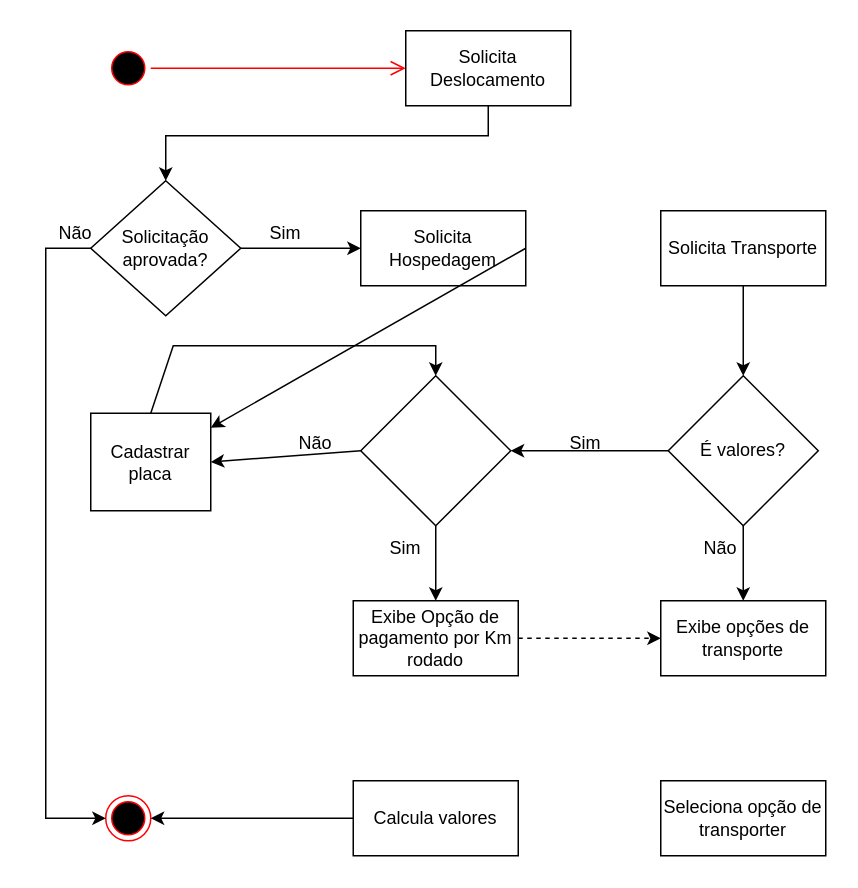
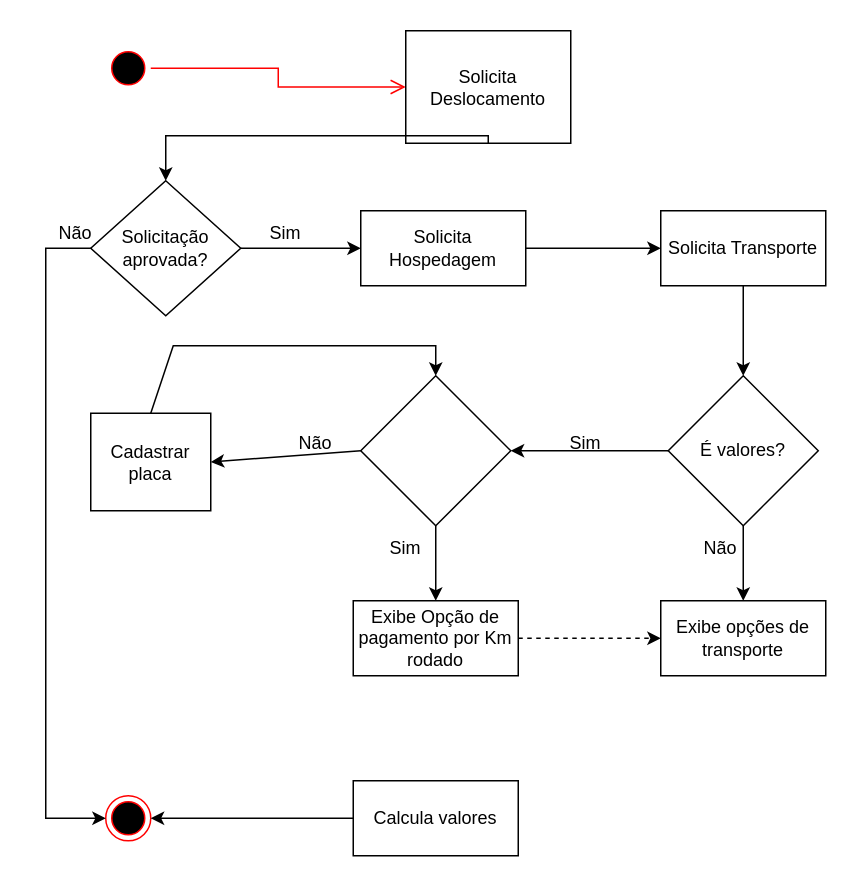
  <mxCell id="0" />
  <mxCell id="1" parent="0" />
  <mxCell id="2" value="" style="ellipse;html=1;shape=startState;fillColor=#000000;strokeColor=#ff0000;" vertex="1" parent="1"><mxGeometry x="70" y="30" width="30" height="30" as="geometry" /></mxCell>
  <mxCell id="3" value="" style="edgeStyle=orthogonalEdgeStyle;html=1;verticalAlign=bottom;endArrow=open;endSize=8;strokeColor=#ff0000;rounded=0;" edge="1" source="2" parent="1" target="4"><mxGeometry relative="1" as="geometry"><mxPoint x="-115" y="140" as="targetPoint" /></mxGeometry></mxCell>
- <mxCell id="4" value="Solicita Deslocamento" style="html=1;whiteSpace=wrap;" vertex="1" parent="1"><mxGeometry x="270" y="20" width="110" height="50" as="geometry" /></mxCell>
+ <mxCell id="4" value="Solicita Deslocamento" style="html=1;whiteSpace=wrap;" vertex="1" parent="1"><mxGeometry x="270" y="20" width="110" height="75" as="geometry" /></mxCell>
  <mxCell id="5" value="" style="rhombus;whiteSpace=wrap;html=1;" vertex="1" parent="1"><mxGeometry x="60" y="120" width="100" height="90" as="geometry" /></mxCell>
  <mxCell id="6" value="Solicitação aprovada?" style="text;html=1;strokeColor=none;fillColor=none;align=center;verticalAlign=middle;whiteSpace=wrap;rounded=0;" vertex="1" parent="1"><mxGeometry x="80" y="150" width="60" height="30" as="geometry" /></mxCell>
  <mxCell id="7" value="" style="endArrow=classic;html=1;rounded=0;exitX=0.5;exitY=1;exitDx=0;exitDy=0;entryX=0.5;entryY=0;entryDx=0;entryDy=0;" edge="1" parent="1" source="4" target="5"><mxGeometry width="50" height="50" relative="1" as="geometry"><mxPoint x="190" y="390" as="sourcePoint" /><mxPoint x="240" y="340" as="targetPoint" /><Array as="points"><mxPoint x="325" y="90" /><mxPoint x="110" y="90" /></Array></mxGeometry></mxCell>
  <mxCell id="8" value="Solicita Hospedagem" style="html=1;whiteSpace=wrap;" vertex="1" parent="1"><mxGeometry x="240" y="140" width="110" height="50" as="geometry" /></mxCell>
  <mxCell id="9" value="Solicita Transporte" style="html=1;whiteSpace=wrap;" vertex="1" parent="1"><mxGeometry x="440" y="140" width="110" height="50" as="geometry" /></mxCell>
  <mxCell id="10" value="" style="rhombus;whiteSpace=wrap;html=1;" vertex="1" parent="1"><mxGeometry x="445" y="250" width="100" height="100" as="geometry" /></mxCell>
  <mxCell id="11" value="É valores?" style="text;html=1;strokeColor=none;fillColor=none;align=center;verticalAlign=middle;whiteSpace=wrap;rounded=0;" vertex="1" parent="1"><mxGeometry x="465" y="285" width="60" height="30" as="geometry" /></mxCell>
  <mxCell id="12" value="" style="endArrow=classic;html=1;rounded=0;exitX=1;exitY=0.5;exitDx=0;exitDy=0;entryX=0;entryY=0.5;entryDx=0;entryDy=0;" edge="1" parent="1" source="5" target="8"><mxGeometry width="50" height="50" relative="1" as="geometry"><mxPoint x="190" y="380" as="sourcePoint" /><mxPoint x="240" y="330" as="targetPoint" /></mxGeometry></mxCell>
  <mxCell id="13" value="Sim" style="text;html=1;strokeColor=none;fillColor=none;align=center;verticalAlign=middle;whiteSpace=wrap;rounded=0;" vertex="1" parent="1"><mxGeometry x="160" y="140" width="60" height="30" as="geometry" /></mxCell>
  <mxCell id="14" value="" style="rhombus;whiteSpace=wrap;html=1;" vertex="1" parent="1"><mxGeometry x="240" y="250" width="100" height="100" as="geometry" /></mxCell>
  <mxCell id="15" value="Exibe Opção de pagamento por Km rodado" style="html=1;whiteSpace=wrap;" vertex="1" parent="1"><mxGeometry x="235" y="400" width="110" height="50" as="geometry" /></mxCell>
  <mxCell id="16" value="Exibe opções de transporte" style="html=1;whiteSpace=wrap;" vertex="1" parent="1"><mxGeometry x="440" y="400" width="110" height="50" as="geometry" /></mxCell>
  <mxCell id="17" value="" style="endArrow=classic;html=1;rounded=0;exitX=0.5;exitY=1;exitDx=0;exitDy=0;entryX=0.5;entryY=0;entryDx=0;entryDy=0;" edge="1" parent="1" source="14" target="15"><mxGeometry width="50" height="50" relative="1" as="geometry"><mxPoint x="190" y="350" as="sourcePoint" /><mxPoint x="240" y="300" as="targetPoint" /></mxGeometry></mxCell>
  <mxCell id="18" value="" style="endArrow=classic;html=1;rounded=0;exitX=0;exitY=0.5;exitDx=0;exitDy=0;" edge="1" parent="1" source="10"><mxGeometry width="50" height="50" relative="1" as="geometry"><mxPoint x="190" y="350" as="sourcePoint" /><mxPoint x="340" y="300" as="targetPoint" /></mxGeometry></mxCell>
  <mxCell id="19" value="" style="endArrow=classic;html=1;rounded=0;exitX=0.5;exitY=1;exitDx=0;exitDy=0;entryX=0.5;entryY=0;entryDx=0;entryDy=0;" edge="1" parent="1" source="9" target="10"><mxGeometry width="50" height="50" relative="1" as="geometry"><mxPoint x="190" y="350" as="sourcePoint" /><mxPoint x="240" y="300" as="targetPoint" /></mxGeometry></mxCell>
- <mxCell id="20" value="" style="endArrow=classic;html=1;rounded=0;exitX=1;exitY=0.5;exitDx=0;exitDy=0;" edge="1" parent="1" source="8" target="25"><mxGeometry width="50" height="50" relative="1" as="geometry"><mxPoint x="190" y="350" as="sourcePoint" /><mxPoint x="240" y="300" as="targetPoint" /></mxGeometry></mxCell>
+ <mxCell id="20" value="" style="endArrow=classic;html=1;rounded=0;exitX=1;exitY=0.5;exitDx=0;exitDy=0;entryX=0;entryY=0.5;entryDx=0;entryDy=0;" edge="1" parent="1" source="8" target="9"><mxGeometry width="50" height="50" relative="1" as="geometry"><mxPoint x="190" y="350" as="sourcePoint" /><mxPoint x="240" y="300" as="targetPoint" /></mxGeometry></mxCell>
  <mxCell id="21" value="" style="endArrow=classic;html=1;rounded=0;exitX=0.5;exitY=1;exitDx=0;exitDy=0;entryX=0.5;entryY=0;entryDx=0;entryDy=0;" edge="1" parent="1" source="10" target="16"><mxGeometry width="50" height="50" relative="1" as="geometry"><mxPoint x="190" y="350" as="sourcePoint" /><mxPoint x="240" y="300" as="targetPoint" /></mxGeometry></mxCell>
  <mxCell id="22" value="Sim" style="text;html=1;strokeColor=none;fillColor=none;align=center;verticalAlign=middle;whiteSpace=wrap;rounded=0;" vertex="1" parent="1"><mxGeometry x="360" y="280" width="60" height="30" as="geometry" /></mxCell>
  <mxCell id="23" value="" style="endArrow=classic;html=1;rounded=0;exitX=1;exitY=0.5;exitDx=0;exitDy=0;entryX=0;entryY=0.5;entryDx=0;entryDy=0;dashed=1;" edge="1" parent="1" source="15" target="16"><mxGeometry width="50" height="50" relative="1" as="geometry"><mxPoint x="190" y="350" as="sourcePoint" /><mxPoint x="240" y="300" as="targetPoint" /></mxGeometry></mxCell>
  <mxCell id="24" value="Não" style="text;html=1;strokeColor=none;fillColor=none;align=center;verticalAlign=middle;whiteSpace=wrap;rounded=0;" vertex="1" parent="1"><mxGeometry x="450" y="350" width="60" height="30" as="geometry" /></mxCell>
  <mxCell id="25" value="Cadastrar placa" style="html=1;whiteSpace=wrap;" vertex="1" parent="1"><mxGeometry x="60" y="275" width="80" height="65" as="geometry" /></mxCell>
  <mxCell id="26" value="" style="endArrow=classic;html=1;rounded=0;entryX=1;entryY=0.5;entryDx=0;entryDy=0;exitX=0;exitY=0.5;exitDx=0;exitDy=0;" edge="1" parent="1" source="14" target="25"><mxGeometry width="50" height="50" relative="1" as="geometry"><mxPoint x="190" y="350" as="sourcePoint" /><mxPoint x="240" y="300" as="targetPoint" /></mxGeometry></mxCell>
  <mxCell id="27" value="Não" style="text;html=1;strokeColor=none;fillColor=none;align=center;verticalAlign=middle;whiteSpace=wrap;rounded=0;" vertex="1" parent="1"><mxGeometry x="180" y="280" width="60" height="30" as="geometry" /></mxCell>
  <mxCell id="28" value="" style="endArrow=classic;html=1;rounded=0;exitX=0.5;exitY=0;exitDx=0;exitDy=0;entryX=0.5;entryY=0;entryDx=0;entryDy=0;" edge="1" parent="1" source="25" target="14"><mxGeometry width="50" height="50" relative="1" as="geometry"><mxPoint x="190" y="350" as="sourcePoint" /><mxPoint x="240" y="300" as="targetPoint" /><Array as="points"><mxPoint x="115" y="230" /><mxPoint x="290" y="230" /></Array></mxGeometry></mxCell>
  <mxCell id="29" value="Sim" style="text;html=1;strokeColor=none;fillColor=none;align=center;verticalAlign=middle;whiteSpace=wrap;rounded=0;" vertex="1" parent="1"><mxGeometry x="240" y="350" width="60" height="30" as="geometry" /></mxCell>
- <mxCell id="30" value="Seleciona opção de transporter" style="html=1;whiteSpace=wrap;" vertex="1" parent="1"><mxGeometry x="440" y="520" width="110" height="50" as="geometry" /></mxCell>
  <mxCell id="31" value="Calcula valores" style="html=1;whiteSpace=wrap;" vertex="1" parent="1"><mxGeometry x="235" y="520" width="110" height="50" as="geometry" /></mxCell>
  <mxCell id="32" value="" style="ellipse;html=1;shape=endState;fillColor=#000000;strokeColor=#ff0000;" vertex="1" parent="1"><mxGeometry x="70" y="530" width="30" height="30" as="geometry" /></mxCell>
  <mxCell id="33" value="" style="endArrow=classic;html=1;rounded=0;exitX=0;exitY=0.5;exitDx=0;exitDy=0;entryX=0;entryY=0.5;entryDx=0;entryDy=0;" edge="1" parent="1" source="5" target="32"><mxGeometry width="50" height="50" relative="1" as="geometry"><mxPoint x="190" y="340" as="sourcePoint" /><mxPoint x="240" y="290" as="targetPoint" /><Array as="points"><mxPoint x="30" y="165" /><mxPoint x="30" y="545" /></Array></mxGeometry></mxCell>
  <mxCell id="34" value="" style="endArrow=classic;html=1;rounded=0;exitX=0;exitY=0.5;exitDx=0;exitDy=0;entryX=1;entryY=0.5;entryDx=0;entryDy=0;" edge="1" parent="1" source="31" target="32"><mxGeometry width="50" height="50" relative="1" as="geometry"><mxPoint x="190" y="340" as="sourcePoint" /><mxPoint x="240" y="290" as="targetPoint" /></mxGeometry></mxCell>
  <mxCell id="35" value="Não" style="text;html=1;strokeColor=none;fillColor=none;align=center;verticalAlign=middle;whiteSpace=wrap;rounded=0;" vertex="1" parent="1"><mxGeometry x="20" y="140" width="60" height="30" as="geometry" /></mxCell>
